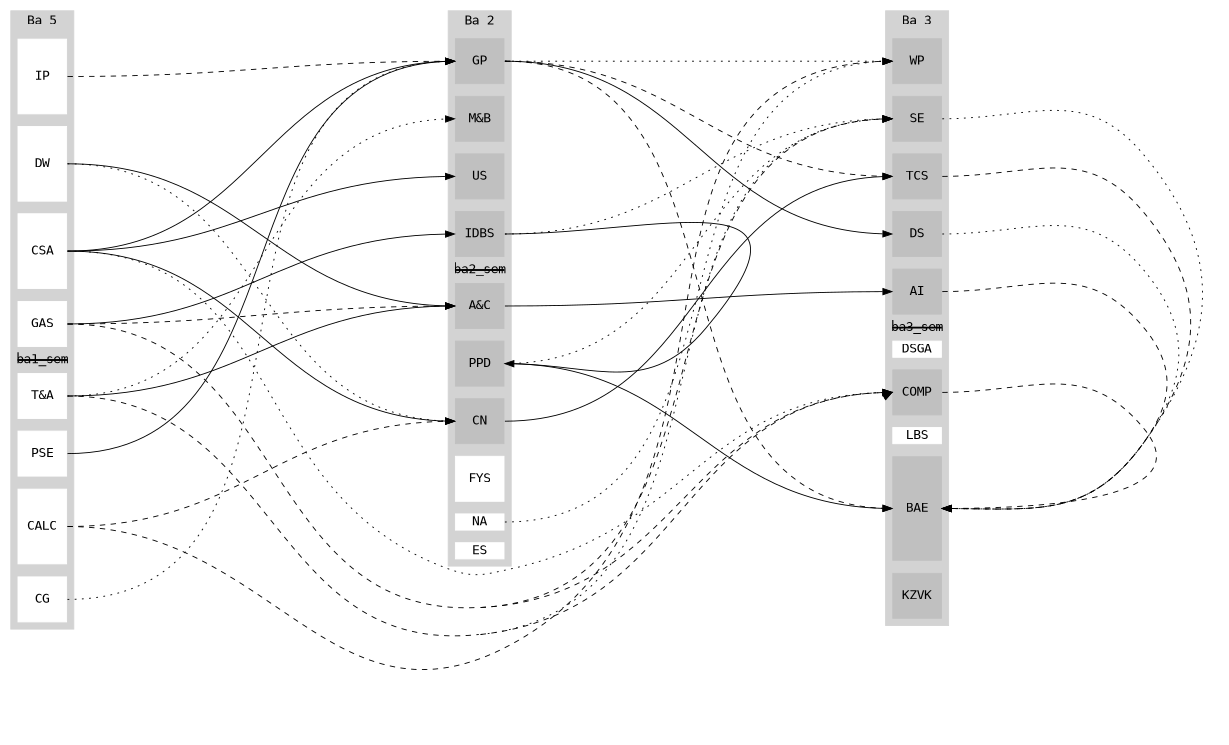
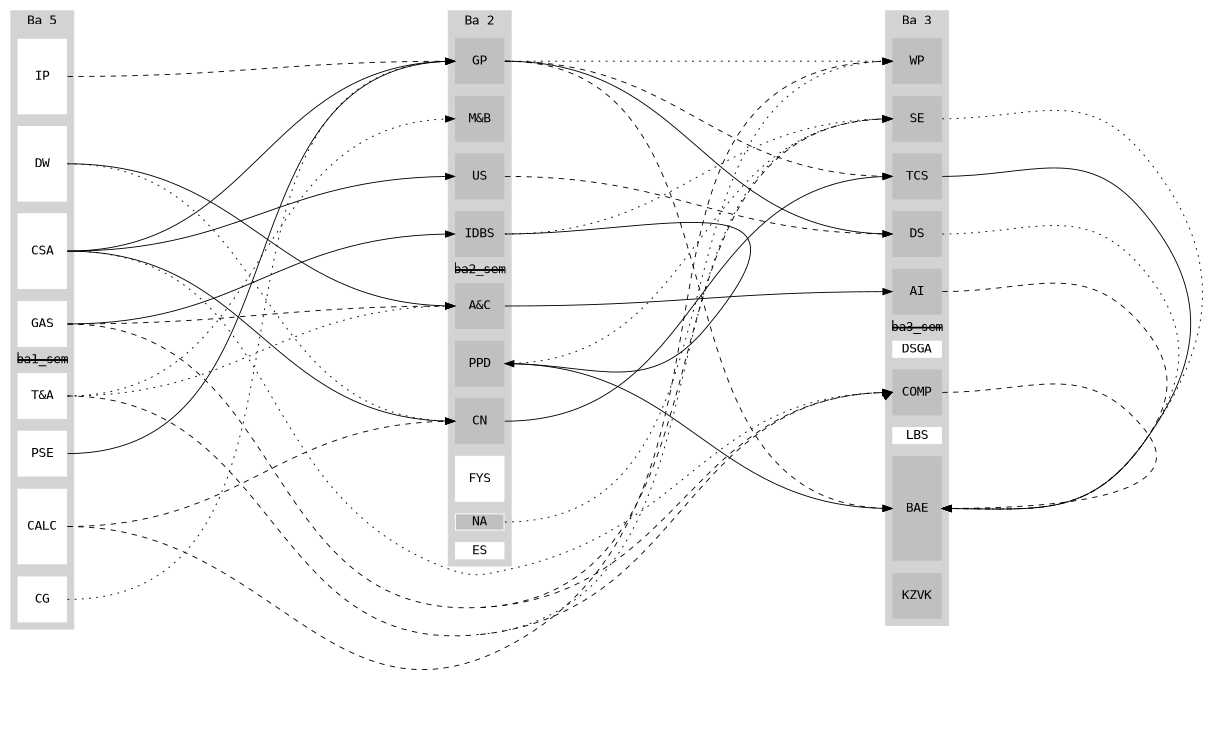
  digraph {
    concentrate=true
    fontname="DejaVu Sans Mono"
    nodesep=0.2
    rankdir=LR
    ranksep=6
    splines=true
    node [color=grey fixedsize=true fontname="DejaVu Sans Mono" shape=rect style=filled]
    edge [constraint=false fontname="DejaVu Sans Mono" headport=w style=solid tailport=e]
    IP [color=white height=1.15]
    GP [height=0.7]
    WP [height=0.7]
    DW [color=white height=1.15]
    CSA [color=white height=1.15]
    GAS [color=white height=0.7]
    ba1_sem [color=black height=0]
    n8 [color=white height=0.7 label="T&A"]
    PSE [color=white height=0.7]
    CALC [color=white height=1.15]
    CG [color=white height=0.7]
    n12 [height=0.7 label="M&B"]
    US [height=0.7]
    IDBS [height=0.7]
    ba2_sem [color=black height=0]
    n16 [height=0.7 label="A&C"]
    PPD [height=0.7]
    CN [height=0.7]
    FYS [color=white height=0.7]
-   NA [color=white height=0.25]
+   NA [color=white height=0.25 fillcolor=grey]
    ES [color=white height=0.25]
    SE [height=0.7]
    TCS [height=0.7]
    DS [height=0.7]
    AI [height=0.7]
    ba3_sem [color=black height=0]
    DSGA [color=white height=0.25]
    COMP [height=0.7]
    LBS [color=white height=0.25]
    BAE [height=1.6]
    KZVK [height=0.7]
    subgraph sub_1 {
      IP
      GP
      WP
    }
    subgraph cluster_2 {
      color=lightgrey
      label="Ba 5"
      style=filled
      IP
      DW
      CSA
      GAS
      ba1_sem
      n8
      PSE
      CALC
      CG
    }
    subgraph cluster_3 {
      color=lightgrey
      label="Ba 2"
      style=filled
      GP
      n12
      US
      IDBS
      ba2_sem
      n16
      PPD
      CN
      FYS
      NA
      ES
    }
    subgraph cluster_4 {
      color=lightgrey
      fixedsize=true
      height=200
      label="Ba 3"
      style=filled
      WP
      SE
      TCS
      DS
      AI
      ba3_sem
      DSGA
      COMP
      LBS
      BAE
      KZVK
    }
    IP -> GP [constraint=true headport=nw style=invis tailport=ne]
    IP -> GP [style=dashed]
    GP -> WP [constraint=true headport=nw style=invis tailport=ne]
    GP -> WP [style=dotted]
    GP -> TCS [style=dashed]
    GP -> DS
    GP -> BAE [style=dashed]
    DW -> n16
    DW -> CN [style=dotted]
    CSA -> GP
    CSA -> US
    CSA -> CN
    CSA -> COMP [style=dotted]
    GAS -> IDBS
    GAS -> n16 [style=dashed]
    GAS -> SE [style=dashed]
    GAS -> COMP [style=dashed]
    n8 -> n12 [style=dotted]
-   n8 -> n16
+   n8 -> n16 [style=dotted]
    n8 -> SE [style=dotted]
    n8 -> COMP [style=dashed]
    PSE -> GP
    CALC -> WP [style=dashed]
    CALC -> CN [style=dashed]
    CG -> GP [style=dotted]
+   US -> DS [style=dashed]
    IDBS -> PPD [headport=e]
    IDBS -> SE [style=dotted]
    n16 -> AI
    PPD -> SE [style=dotted]
    PPD -> BAE
    CN -> TCS
    NA -> WP [style=dotted]
    SE -> BAE [headport=e style=dotted]
-   TCS -> BAE [headport=e style=dashed]
+   TCS -> BAE [headport=e]
    DS -> BAE [headport=e style=dotted]
    AI -> BAE [headport=e style=dashed]
    COMP -> BAE [headport=e style=dashed]
  }
